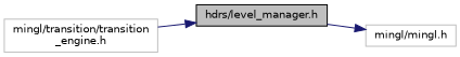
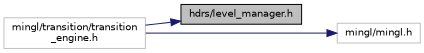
  digraph {
    rankdir=LR
    node [color=grey75 fillcolor=white fontname=Helvetica fontsize=10 shape=record style=filled]
    edge [color=midnightblue fontname=Helvetica fontsize=10 labelfontname=Helvetica labelfontsize=10 style=solid]
    n1 [color=black fillcolor=grey75 fontcolor=black height=0.2 label="hdrs/level_manager.h" width=0.4]
    n2 [height=0.2 label="mingl/mingl.h" width=0.4]
    n3 [height=0.2 label="mingl/transition/transition\l_engine.h" width=0.4]
-   n1 -> n2
+   n3 -> n2
    n3 -> n1
  }
